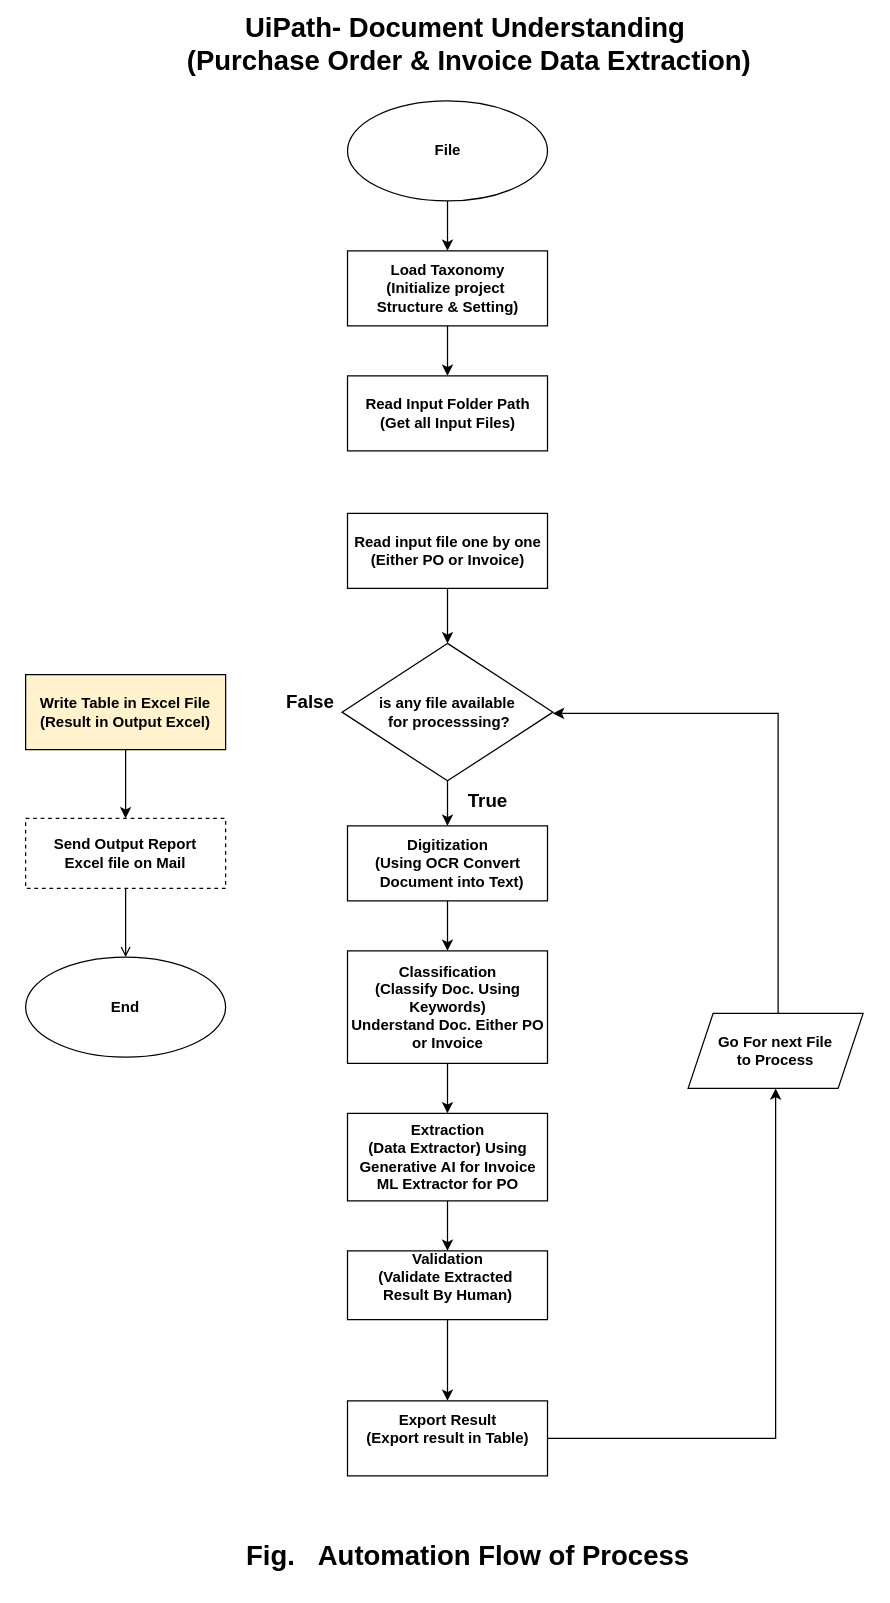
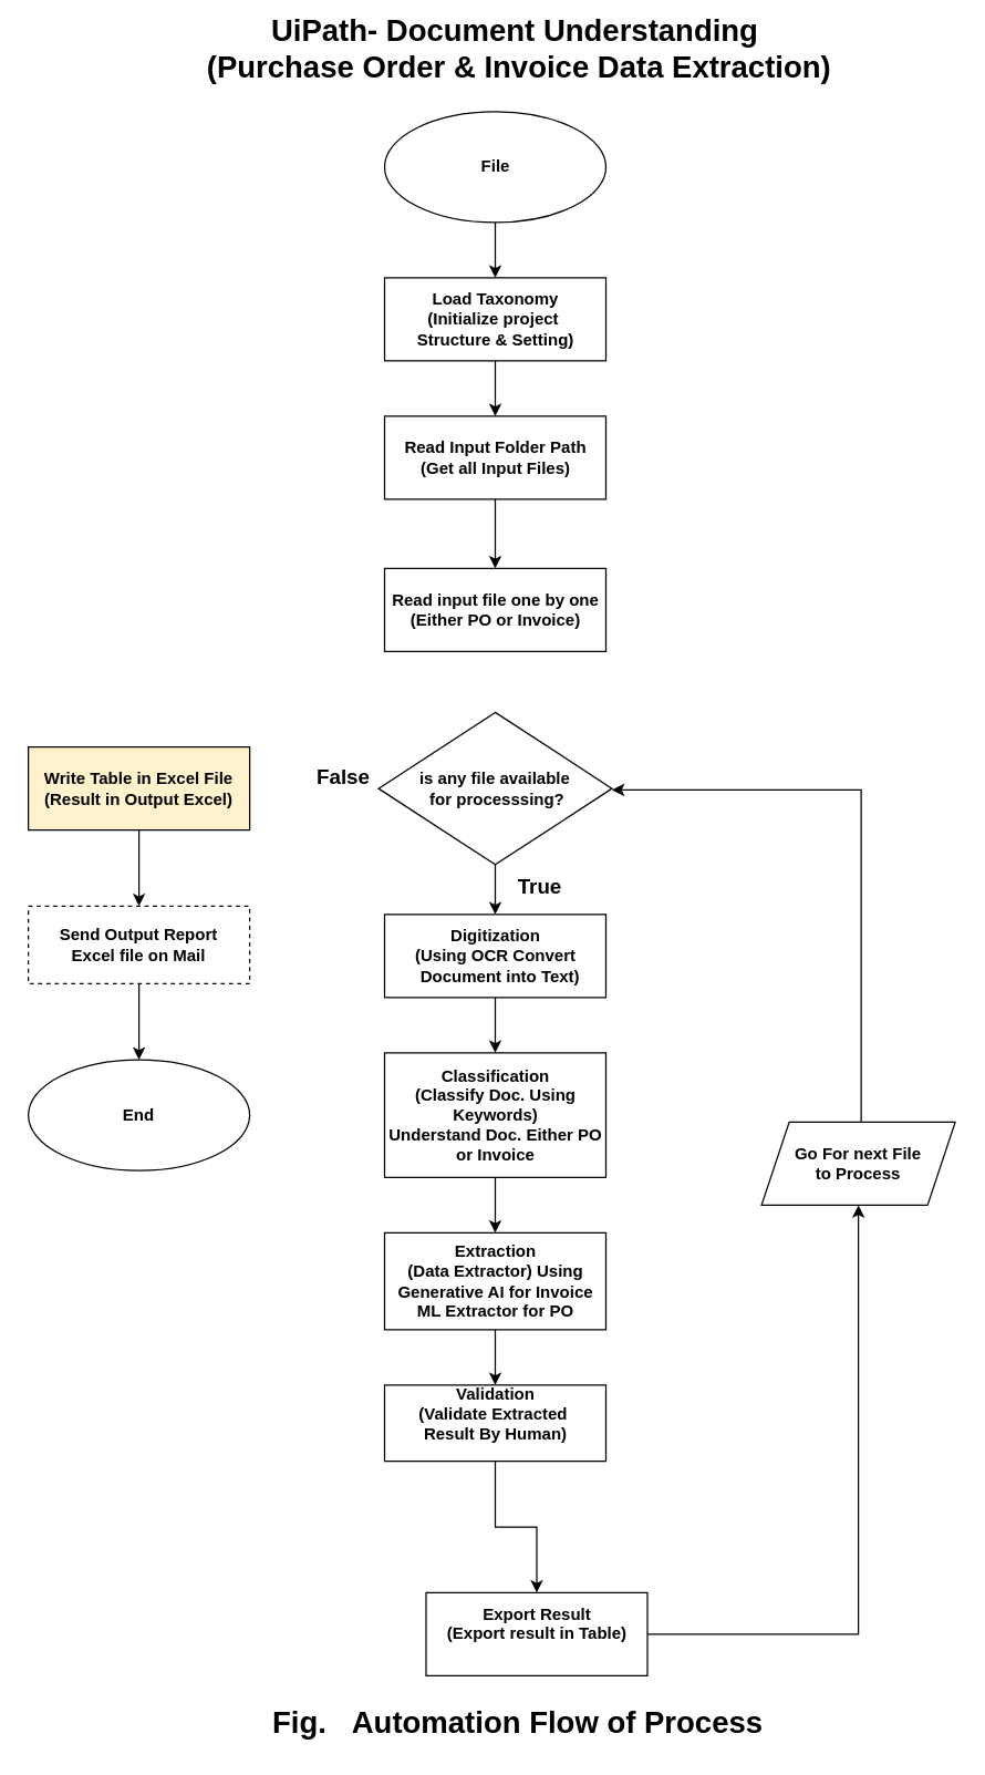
  <mxCell id="0" />
  <mxCell id="1" parent="0" />
  <mxCell id="2" value="" style="edgeStyle=orthogonalEdgeStyle;rounded=0;orthogonalLoop=1;jettySize=auto;html=1;" parent="1" source="3" target="10" edge="1"><mxGeometry relative="1" as="geometry" /></mxCell>
  <mxCell id="3" value="&lt;b&gt;File&lt;/b&gt;" style="ellipse;whiteSpace=wrap;html=1;" parent="1" vertex="1"><mxGeometry x="277.51" y="80" width="160" height="80" as="geometry" /></mxCell>
- <mxCell id="4" value="" style="edgeStyle=orthogonalEdgeStyle;rounded=0;orthogonalLoop=1;jettySize=auto;html=1;" parent="1" source="5" target="12" edge="1"><mxGeometry relative="1" as="geometry" /></mxCell>
  <mxCell id="5" value="&lt;b&gt;Read input file one by one&lt;/b&gt;&lt;div&gt;&lt;b&gt;(Either PO or Invoice)&lt;/b&gt;&lt;/div&gt;" style="rounded=0;whiteSpace=wrap;html=1;" parent="1" vertex="1"><mxGeometry x="277.5" y="410" width="160" height="60" as="geometry" /></mxCell>
+ <mxCell id="6" value="" style="edgeStyle=orthogonalEdgeStyle;rounded=0;orthogonalLoop=1;jettySize=auto;html=1;" parent="1" source="7" target="5" edge="1"><mxGeometry relative="1" as="geometry" /></mxCell>
  <mxCell id="7" value="&lt;b&gt;Read Input Folder Path&lt;br&gt;(Get all Input Files)&lt;br&gt;&lt;/b&gt;" style="rounded=0;whiteSpace=wrap;html=1;" parent="1" vertex="1"><mxGeometry x="277.5" y="300" width="160" height="60" as="geometry" /></mxCell>
  <mxCell id="8" value="&lt;b&gt;&lt;font style=&quot;font-size: 22px;&quot;&gt;UiPath- Document Understanding&amp;nbsp;&lt;/font&gt;&lt;/b&gt;&lt;div&gt;&lt;b&gt;&lt;font style=&quot;font-size: 22px;&quot;&gt;(Purchase Order &amp;amp; Invoice Data Extraction)&lt;/font&gt;&lt;/b&gt;&lt;/div&gt;" style="text;html=1;align=center;verticalAlign=middle;whiteSpace=wrap;rounded=0;" parent="1" vertex="1"><mxGeometry x="70" y="20" width="610" height="30" as="geometry" /></mxCell>
  <mxCell id="9" value="" style="edgeStyle=orthogonalEdgeStyle;rounded=0;orthogonalLoop=1;jettySize=auto;html=1;" parent="1" source="10" target="7" edge="1"><mxGeometry relative="1" as="geometry" /></mxCell>
  <mxCell id="10" value="&lt;b&gt;Load Taxonomy&lt;/b&gt;&lt;br&gt;&lt;b&gt;(Initialize project&amp;nbsp;&lt;/b&gt;&lt;div&gt;&lt;b&gt;Structure &amp;amp; Setting)&lt;/b&gt;&lt;/div&gt;" style="rounded=0;whiteSpace=wrap;html=1;" parent="1" vertex="1"><mxGeometry x="277.51" y="200" width="160" height="60" as="geometry" /></mxCell>
  <mxCell id="11" value="" style="edgeStyle=orthogonalEdgeStyle;rounded=0;orthogonalLoop=1;jettySize=auto;html=1;" parent="1" source="12" target="14" edge="1"><mxGeometry relative="1" as="geometry" /></mxCell>
  <mxCell id="12" value="&lt;b&gt;is any file available&lt;br&gt;&amp;nbsp;for processsing?&lt;/b&gt;" style="rhombus;whiteSpace=wrap;html=1;" parent="1" vertex="1"><mxGeometry x="273.13" y="514" width="168.75" height="110" as="geometry" /></mxCell>
  <mxCell id="13" value="" style="edgeStyle=orthogonalEdgeStyle;rounded=0;orthogonalLoop=1;jettySize=auto;html=1;" parent="1" source="14" target="16" edge="1"><mxGeometry relative="1" as="geometry" /></mxCell>
  <mxCell id="14" value="&lt;b&gt;Digitization&lt;br&gt;(Using OCR&amp;nbsp;&lt;/b&gt;&lt;b style=&quot;background-color: initial;&quot;&gt;Convert&lt;/b&gt;&lt;div&gt;&lt;b style=&quot;background-color: initial;&quot;&gt;&amp;nbsp; Document into Text)&lt;/b&gt;&lt;/div&gt;" style="rounded=0;whiteSpace=wrap;html=1;" parent="1" vertex="1"><mxGeometry x="277.5" y="660" width="160" height="60" as="geometry" /></mxCell>
  <mxCell id="15" value="" style="edgeStyle=orthogonalEdgeStyle;rounded=0;orthogonalLoop=1;jettySize=auto;html=1;" parent="1" source="16" target="18" edge="1"><mxGeometry relative="1" as="geometry" /></mxCell>
  <mxCell id="16" value="&lt;b&gt;Classification&lt;br&gt;(Classify Doc. Using Keywords)&lt;br&gt;&lt;/b&gt;&lt;div&gt;&lt;b&gt;Understand Doc. Either PO or Invoice&lt;/b&gt;&lt;/div&gt;" style="rounded=0;whiteSpace=wrap;html=1;" parent="1" vertex="1"><mxGeometry x="277.5" y="760" width="160" height="90" as="geometry" /></mxCell>
  <mxCell id="17" value="" style="edgeStyle=orthogonalEdgeStyle;rounded=0;orthogonalLoop=1;jettySize=auto;html=1;" parent="1" source="18" target="20" edge="1"><mxGeometry relative="1" as="geometry" /></mxCell>
  <mxCell id="18" value="&lt;b&gt;Extraction&lt;br&gt;(Data Extractor) Using&lt;br&gt;&lt;/b&gt;&lt;div&gt;&lt;b&gt;Generative AI for Invoice&lt;/b&gt;&lt;/div&gt;&lt;div&gt;&lt;b&gt;ML Extractor for PO&lt;/b&gt;&lt;/div&gt;" style="rounded=0;whiteSpace=wrap;html=1;" parent="1" vertex="1"><mxGeometry x="277.5" y="890" width="160" height="70" as="geometry" /></mxCell>
  <mxCell id="19" value="" style="edgeStyle=orthogonalEdgeStyle;rounded=0;orthogonalLoop=1;jettySize=auto;html=1;" parent="1" source="20" target="22" edge="1"><mxGeometry relative="1" as="geometry" /></mxCell>
  <mxCell id="20" value="&lt;b&gt;Validation&lt;br&gt;(Validate Extracted&amp;nbsp;&lt;/b&gt;&lt;div&gt;&lt;b&gt;Result By&amp;nbsp;&lt;/b&gt;&lt;b style=&quot;background-color: initial;&quot;&gt;Human)&lt;/b&gt;&lt;div&gt;&lt;div&gt;&lt;b&gt;&lt;br&gt;&lt;/b&gt;&lt;/div&gt;&lt;/div&gt;&lt;/div&gt;" style="rounded=0;whiteSpace=wrap;html=1;" parent="1" vertex="1"><mxGeometry x="277.5" y="1000" width="160" height="55" as="geometry" /></mxCell>
  <mxCell id="21" style="edgeStyle=orthogonalEdgeStyle;rounded=0;orthogonalLoop=1;jettySize=auto;html=1;entryX=0.5;entryY=1;entryDx=0;entryDy=0;" parent="1" source="22" target="26" edge="1"><mxGeometry relative="1" as="geometry" /></mxCell>
- <mxCell id="22" value="&lt;b&gt;Export Result&lt;br&gt;(Export result in Table)&lt;br&gt;&lt;br&gt;&lt;/b&gt;" style="rounded=0;whiteSpace=wrap;html=1;" parent="1" vertex="1"><mxGeometry x="277.5" y="1120" width="160" height="60" as="geometry" /></mxCell>
+ <mxCell id="22" value="&lt;b&gt;Export Result&lt;br&gt;(Export result in Table)&lt;br&gt;&lt;br&gt;&lt;/b&gt;" style="rounded=0;whiteSpace=wrap;html=1;" parent="1" vertex="1"><mxGeometry x="307.5" y="1150" width="160" height="60" as="geometry" /></mxCell>
  <mxCell id="23" value="" style="edgeStyle=orthogonalEdgeStyle;rounded=0;orthogonalLoop=1;jettySize=auto;html=1;" edge="1" parent="1" source="24" target="31"><mxGeometry relative="1" as="geometry" /></mxCell>
  <mxCell id="24" value="&lt;b&gt;Write Table in Excel File&lt;br&gt;(Result in Output Excel)&lt;br&gt;&lt;/b&gt;" style="rounded=0;whiteSpace=wrap;html=1;fillColor=#fff2cc;" parent="1" vertex="1"><mxGeometry x="20" y="539" width="160" height="60" as="geometry" /></mxCell>
  <mxCell id="25" value="&lt;b&gt;End&lt;/b&gt;" style="ellipse;whiteSpace=wrap;html=1;" parent="1" vertex="1"><mxGeometry x="20" y="765" width="160" height="80" as="geometry" /></mxCell>
  <mxCell id="26" value="&lt;b&gt;Go For next File&lt;br&gt;to Process&lt;/b&gt;" style="shape=parallelogram;perimeter=parallelogramPerimeter;whiteSpace=wrap;html=1;fixedSize=1;" parent="1" vertex="1"><mxGeometry x="550" y="810" width="140" height="60" as="geometry" /></mxCell>
  <mxCell id="27" style="edgeStyle=orthogonalEdgeStyle;rounded=0;orthogonalLoop=1;jettySize=auto;html=1;" parent="1" edge="1" source="26"><mxGeometry relative="1" as="geometry"><mxPoint x="621.88" y="810.01" as="sourcePoint" /><mxPoint x="441.88" y="570" as="targetPoint" /><Array as="points"><mxPoint x="622" y="570" /></Array></mxGeometry></mxCell>
  <mxCell id="28" value="&lt;b&gt;&lt;font style=&quot;font-size: 15px;&quot;&gt;True&lt;/font&gt;&lt;/b&gt;" style="text;html=1;align=center;verticalAlign=middle;whiteSpace=wrap;rounded=0;" parent="1" vertex="1"><mxGeometry x="360" y="624" width="60" height="30" as="geometry" /></mxCell>
  <mxCell id="29" value="&lt;b&gt;&lt;font style=&quot;font-size: 15px;&quot;&gt;False&lt;/font&gt;&lt;/b&gt;" style="text;html=1;align=center;verticalAlign=middle;whiteSpace=wrap;rounded=0;" parent="1" vertex="1"><mxGeometry x="217.5" y="545" width="60" height="30" as="geometry" /></mxCell>
- <mxCell id="30" value="" style="edgeStyle=orthogonalEdgeStyle;rounded=0;orthogonalLoop=1;jettySize=auto;html=1;endArrow=open;" edge="1" parent="1" source="31" target="25"><mxGeometry relative="1" as="geometry" /></mxCell>
+ <mxCell id="30" value="" style="edgeStyle=orthogonalEdgeStyle;rounded=0;orthogonalLoop=1;jettySize=auto;html=1;" edge="1" parent="1" source="31" target="25"><mxGeometry relative="1" as="geometry" /></mxCell>
  <mxCell id="31" value="&lt;b&gt;Send Output Report&lt;/b&gt;&lt;div&gt;&lt;b&gt;Excel file on Mail&lt;/b&gt;&lt;/div&gt;" style="rounded=0;whiteSpace=wrap;html=1;dashed=1;" vertex="1" parent="1"><mxGeometry x="20" y="654" width="160" height="56" as="geometry" /></mxCell>
  <mxCell id="32" value="&lt;span style=&quot;font-size: 22px;&quot;&gt;&lt;b&gt;Fig.&amp;nbsp; &amp;nbsp;Automation Flow of Process&lt;/b&gt;&lt;/span&gt;" style="text;html=1;align=center;verticalAlign=middle;whiteSpace=wrap;rounded=0;" vertex="1" parent="1"><mxGeometry x="69" y="1230" width="610" height="30" as="geometry" /></mxCell>
